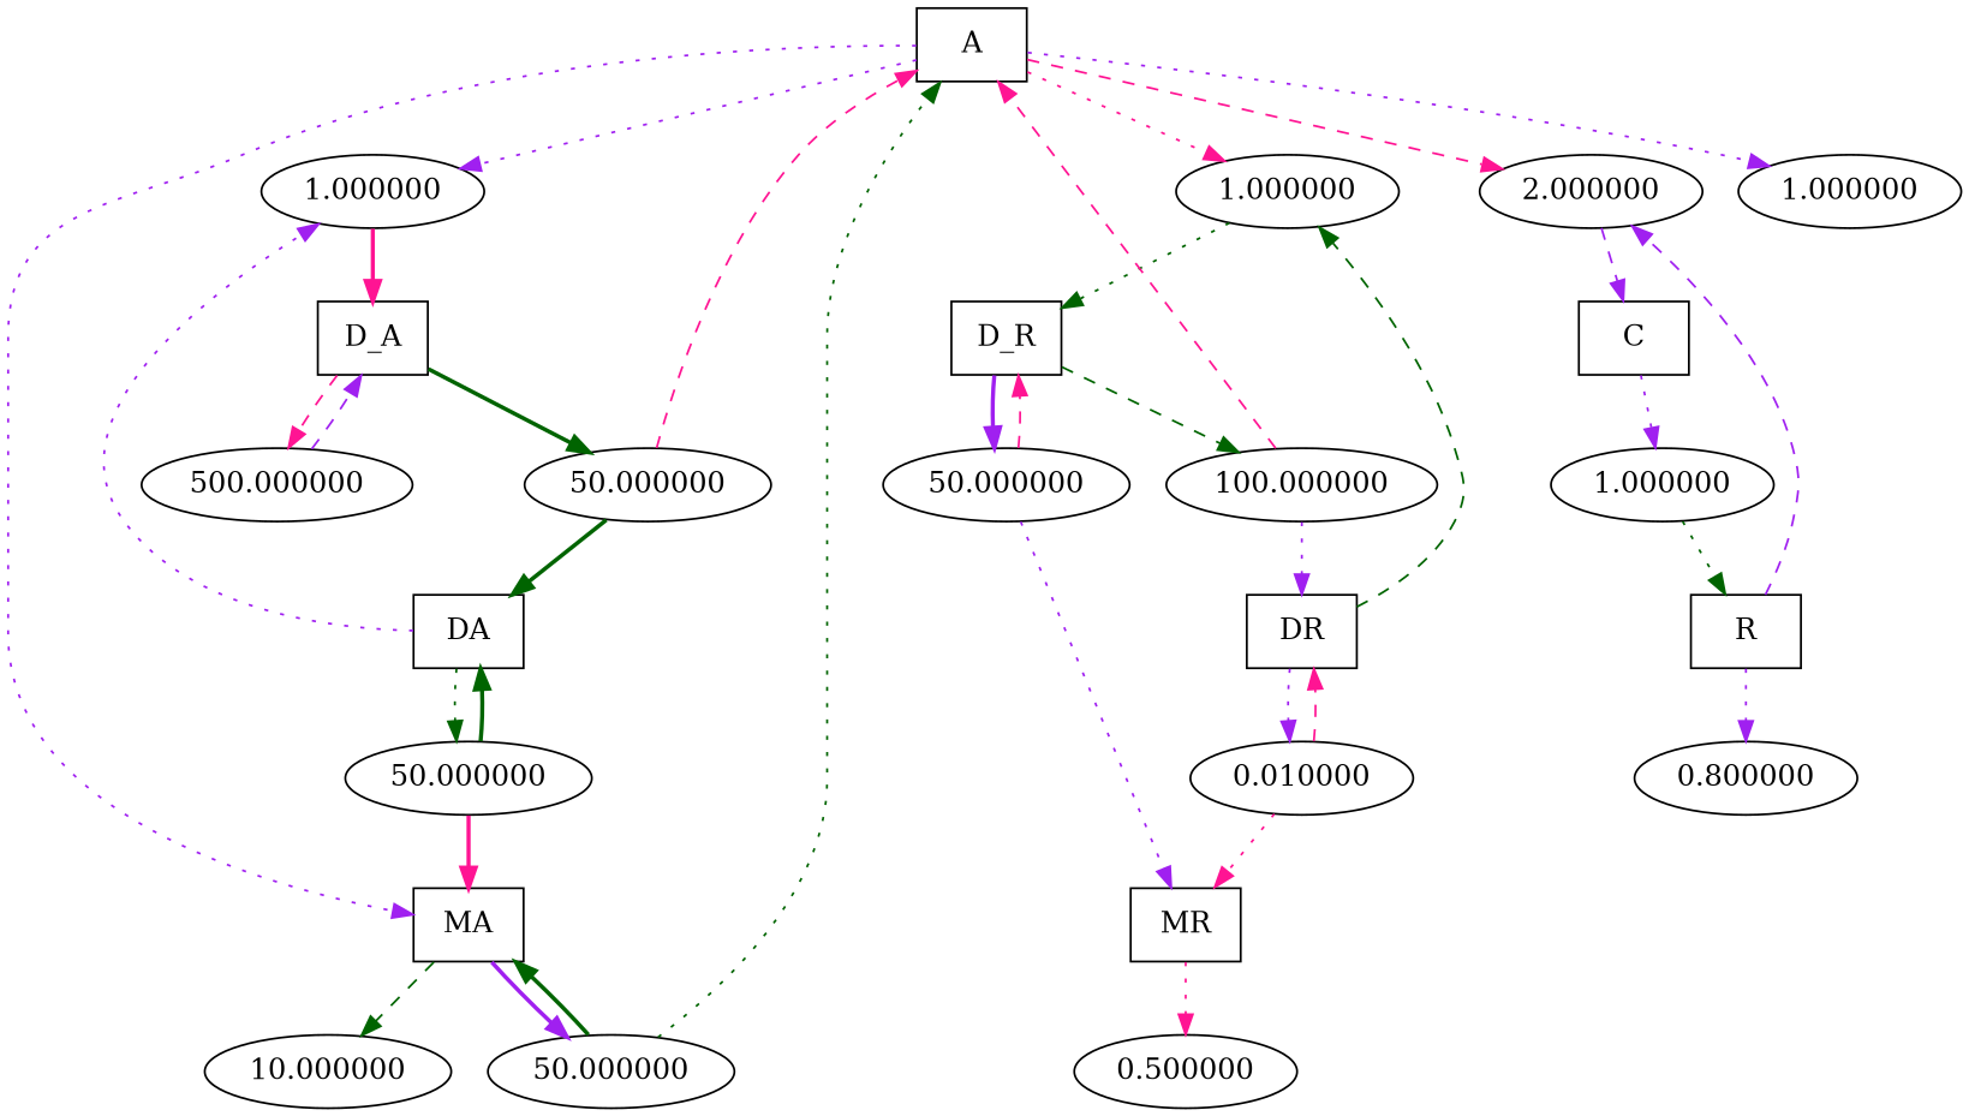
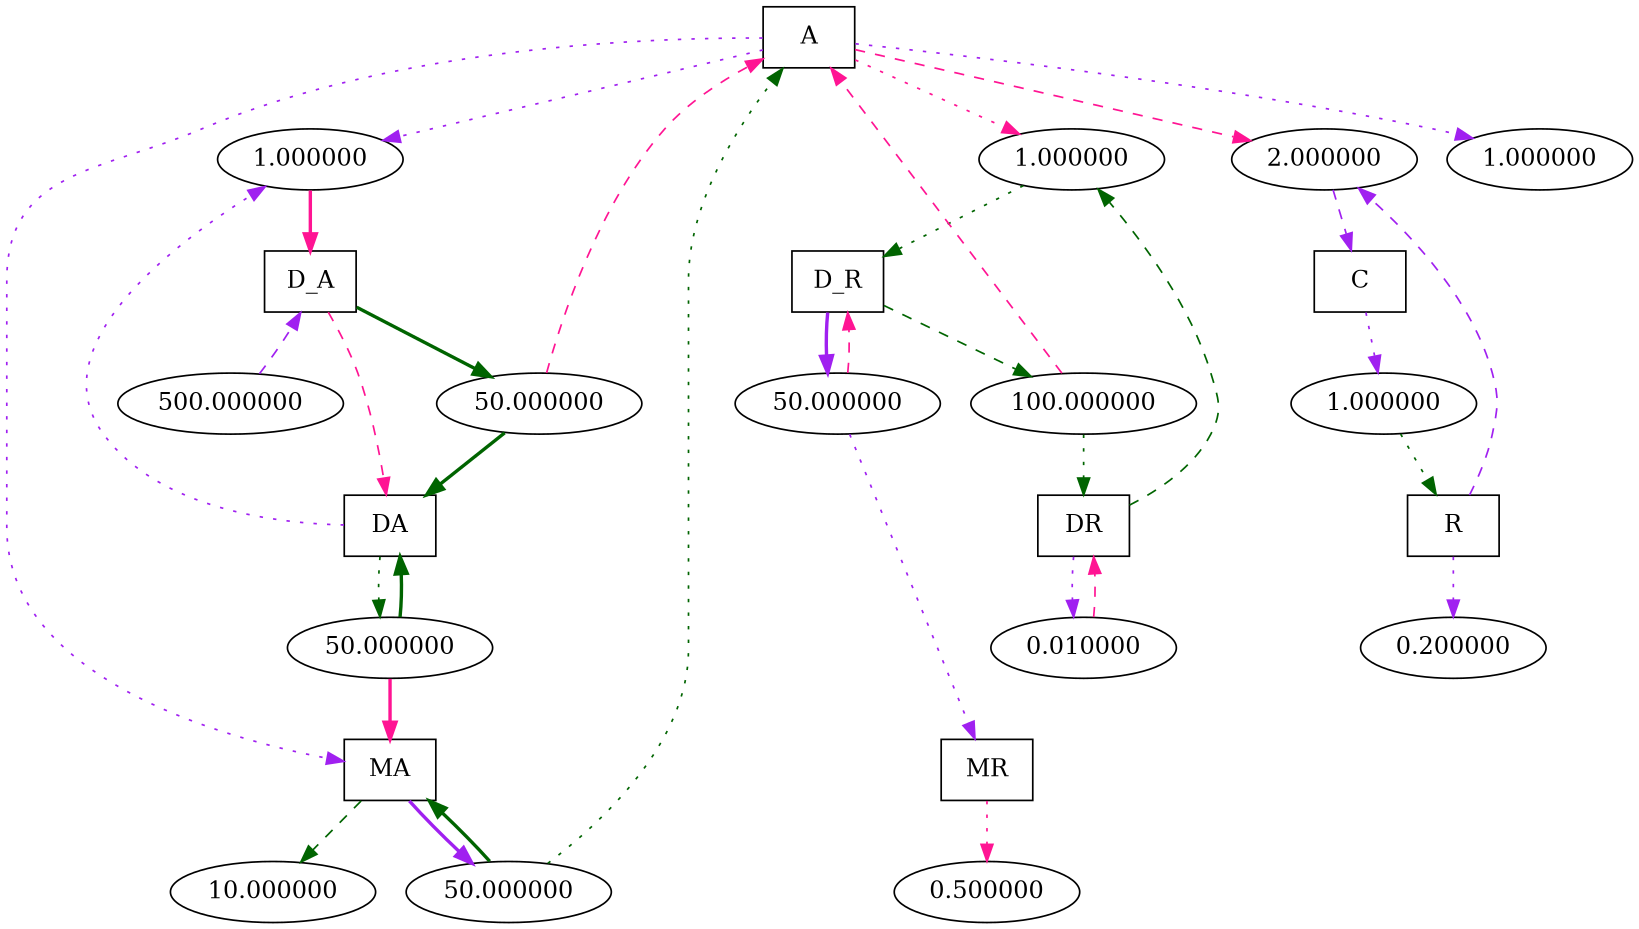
  digraph {
    edge [color=purple style=dotted]
    A [shape=box]
    n2 [label=1.000000]
    n3 [label=1.000000]
    n4 [label=2.000000]
    n5 [label=1.000000]
    MA [shape=box]
    D_A [shape=box]
    D_R [shape=box]
    C [shape=box]
    n10 [label=50.000000]
    n11 [label=500.000000]
    DA [shape=box]
    n13 [label=50.000000]
    n14 [label=100.000000]
    n15 [label=50.000000]
    DR [shape=box]
    n17 [label=0.010000]
    MR [shape=box]
    n19 [label=50.000000]
    n20 [label=10.000000]
    n21 [label=0.500000]
    R [shape=box]
-   n23 [label=0.800000]
+   n23 [label=0.200000]
    n24 [label=1.000000]
    A -> n2
    A -> n3 [color=deeppink]
    A -> n4 [color=deeppink style=dashed]
    A -> n5
    A -> MA
    n2 -> D_A [color=deeppink style=bold]
    n3 -> D_R [color=darkgreen]
    n4 -> C [style=dashed]
    MA -> n19 [style=bold]
    MA -> n20 [color=darkgreen style=dashed]
    D_A -> n10 [color=darkgreen style=bold]
-   D_A -> n11 [color=deeppink style=dashed]
+   D_A -> DA [color=deeppink style=dashed]
    D_R -> n14 [color=darkgreen style=dashed]
    D_R -> n15 [style=bold]
    C -> n24
    n10 -> A [color=deeppink style=dashed]
    n10 -> DA [color=darkgreen style=bold]
    n11 -> D_A [style=dashed]
    DA -> n2
    DA -> n13 [color=darkgreen]
    n13 -> MA [color=deeppink style=bold]
    n13 -> DA [color=darkgreen style=bold]
    n14 -> A [color=deeppink style=dashed]
-   n14 -> DR
+   n14 -> DR [color=darkgreen]
    n15 -> D_R [color=deeppink style=dashed]
    n15 -> MR
    DR -> n3 [color=darkgreen style=dashed]
    DR -> n17
    n17 -> DR [color=deeppink style=dashed]
-   n17 -> MR [color=deeppink]
    MR -> n21 [color=deeppink]
    n19 -> A [color=darkgreen]
    n19 -> MA [color=darkgreen style=bold]
    R -> n4 [style=dashed]
    R -> n23
    n24 -> R [color=darkgreen]
  }
